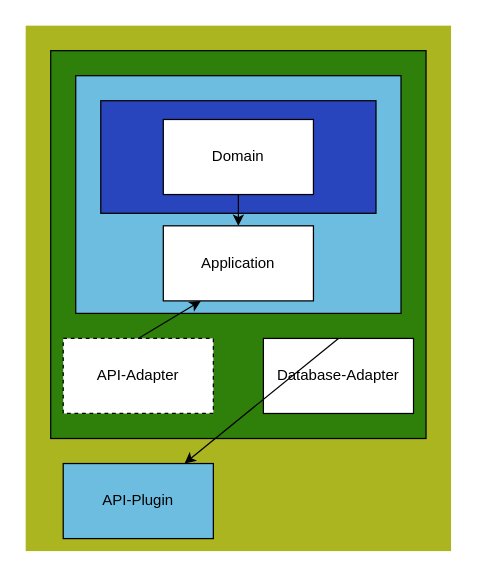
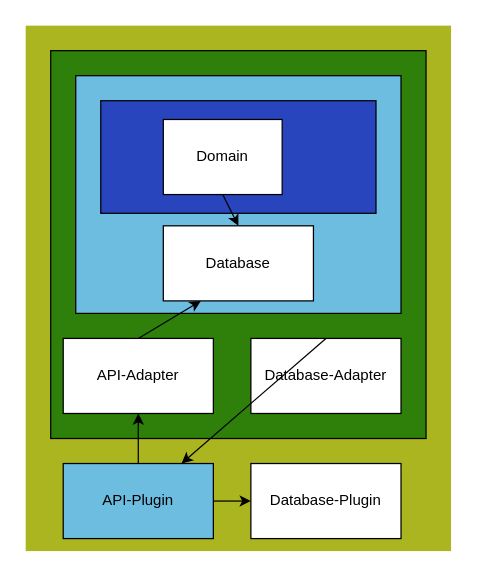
  <mxCell id="0" />
  <mxCell id="1" parent="0" />
  <mxCell id="2" value="" style="rounded=0;whiteSpace=wrap;html=1;strokeColor=none;fillColor=#ABB51F;" parent="1" vertex="1"><mxGeometry x="20" y="20" width="340" height="420" as="geometry" /></mxCell>
  <mxCell id="3" value="" style="rounded=0;whiteSpace=wrap;html=1;fillColor=#2E800B;" parent="1" vertex="1"><mxGeometry x="40" y="40" width="300" height="310" as="geometry" /></mxCell>
  <mxCell id="4" value="API-Plugin" style="rounded=0;whiteSpace=wrap;html=1;fillColor=#6cbde0;" parent="1" vertex="1"><mxGeometry x="50" y="370" width="120" height="60" as="geometry" /></mxCell>
- <mxCell id="6" value="API-Adapter" style="rounded=0;whiteSpace=wrap;html=1;dashed=1;" parent="1" vertex="1"><mxGeometry x="50" y="270" width="120" height="60" as="geometry" /></mxCell>
- <mxCell id="7" value="Database-Adapter" style="rounded=0;whiteSpace=wrap;html=1;" parent="1" vertex="1"><mxGeometry x="210" y="270" width="120" height="60" as="geometry" /></mxCell>
+ <mxCell id="5" value="Database-Plugin" style="rounded=0;whiteSpace=wrap;html=1;" parent="1" vertex="1"><mxGeometry x="200" y="370" width="120" height="60" as="geometry" /></mxCell>
+ <mxCell id="6" value="API-Adapter" style="rounded=0;whiteSpace=wrap;html=1;" parent="1" vertex="1"><mxGeometry x="50" y="270" width="120" height="60" as="geometry" /></mxCell>
+ <mxCell id="7" value="Database-Adapter" style="rounded=0;whiteSpace=wrap;html=1;" parent="1" vertex="1"><mxGeometry x="200" y="270" width="120" height="60" as="geometry" /></mxCell>
  <mxCell id="8" value="" style="rounded=0;whiteSpace=wrap;html=1;fillColor=#6CBDE0;" parent="1" vertex="1"><mxGeometry x="60" y="60" width="260" height="190" as="geometry" /></mxCell>
  <mxCell id="9" value="" style="rounded=0;whiteSpace=wrap;html=1;fillColor=#2845BD;" parent="1" vertex="1"><mxGeometry x="80" y="80" width="220" height="90" as="geometry" /></mxCell>
- <mxCell id="10" value="Application" style="rounded=0;whiteSpace=wrap;html=1;" parent="1" vertex="1"><mxGeometry x="130" y="180" width="120" height="60" as="geometry" /></mxCell>
- <mxCell id="11" value="Domain" style="rounded=0;whiteSpace=wrap;html=1;" parent="1" vertex="1"><mxGeometry x="130" y="95" width="120" height="60" as="geometry" /></mxCell>
+ <mxCell id="10" value="Database" style="rounded=0;whiteSpace=wrap;html=1;" parent="1" vertex="1"><mxGeometry x="130" y="180" width="120" height="60" as="geometry" /></mxCell>
+ <mxCell id="11" value="Domain" style="rounded=0;whiteSpace=wrap;html=1;" parent="1" vertex="1"><mxGeometry x="130" y="95" width="95" height="60" as="geometry" /></mxCell>
+ <mxCell id="12" value="" style="endArrow=classic;html=1;exitX=0.5;exitY=0;exitDx=0;exitDy=0;entryX=0.5;entryY=1;entryDx=0;entryDy=0;" parent="1" source="4" target="6" edge="1"><mxGeometry width="50" height="50" relative="1" as="geometry"><mxPoint x="140" y="290" as="sourcePoint" /><mxPoint x="190" y="240" as="targetPoint" /></mxGeometry></mxCell>
  <mxCell id="13" value="" style="endArrow=classic;html=1;exitX=0.5;exitY=0;exitDx=0;exitDy=0;entryX=0.25;entryY=1;entryDx=0;entryDy=0;" parent="1" source="6" target="10" edge="1"><mxGeometry width="50" height="50" relative="1" as="geometry"><mxPoint x="140" y="290" as="sourcePoint" /><mxPoint x="190" y="240" as="targetPoint" /></mxGeometry></mxCell>
  <mxCell id="14" value="" style="endArrow=classic;html=1;exitX=0.5;exitY=0;exitDx=0;exitDy=0;" parent="1" source="7" target="4" edge="1"><mxGeometry width="50" height="50" relative="1" as="geometry"><mxPoint x="140" y="290" as="sourcePoint" /><mxPoint x="190" y="240" as="targetPoint" /></mxGeometry></mxCell>
  <mxCell id="15" value="" style="endArrow=classic;html=1;entryX=0.5;entryY=0;entryDx=0;entryDy=0;exitX=0.5;exitY=1;exitDx=0;exitDy=0;" parent="1" source="11" target="10" edge="1"><mxGeometry width="50" height="50" relative="1" as="geometry"><mxPoint x="140" y="290" as="sourcePoint" /><mxPoint x="190" y="240" as="targetPoint" /></mxGeometry></mxCell>
+ <mxCell id="16" value="" style="endArrow=classic;html=1;exitX=1;exitY=0.5;exitDx=0;exitDy=0;entryX=0;entryY=0.5;entryDx=0;entryDy=0;" edge="1" parent="1" source="4" target="5"><mxGeometry width="50" height="50" relative="1" as="geometry"><mxPoint x="370" y="320" as="sourcePoint" /><mxPoint x="420" y="270" as="targetPoint" /></mxGeometry></mxCell>
